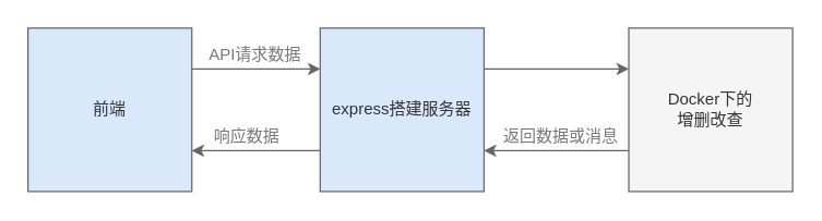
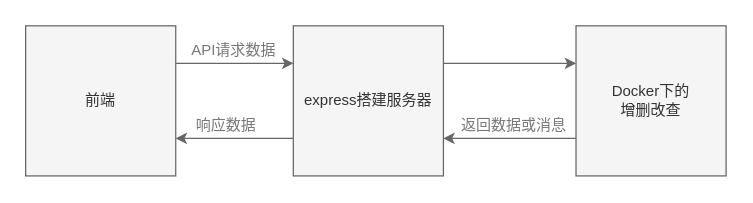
  <mxCell id="0" />
  <mxCell id="1" parent="0" />
- <mxCell id="2" value="express搭建服务器" style="rounded=0;whiteSpace=wrap;html=1;fillColor=#dae8fc;strokeColor=#666666;fontColor=#333333;" vertex="1" parent="1"><mxGeometry x="234" y="20" width="120" height="120" as="geometry" /></mxCell>
- <mxCell id="3" value="前端" style="rounded=0;whiteSpace=wrap;html=1;fillColor=#dae8fc;strokeColor=#666666;fontColor=#333333;" vertex="1" parent="1"><mxGeometry x="20" y="20" width="120" height="120" as="geometry" /></mxCell>
+ <mxCell id="2" value="express搭建服务器" style="rounded=0;whiteSpace=wrap;html=1;fillColor=#f5f5f5;strokeColor=#666666;fontColor=#333333;" vertex="1" parent="1"><mxGeometry x="234" y="20" width="120" height="120" as="geometry" /></mxCell>
+ <mxCell id="3" value="前端" style="rounded=0;whiteSpace=wrap;html=1;fillColor=#f5f5f5;strokeColor=#666666;fontColor=#333333;" vertex="1" parent="1"><mxGeometry x="20" y="20" width="120" height="120" as="geometry" /></mxCell>
  <mxCell id="4" value="&lt;font color=&quot;#787878&quot;&gt;API请求数据&lt;/font&gt;" style="text;html=1;align=center;verticalAlign=middle;resizable=0;points=[];autosize=1;" vertex="1" parent="1"><mxGeometry x="146" y="30" width="80" height="20" as="geometry" /></mxCell>
  <mxCell id="5" value="Docker下的&lt;br&gt;增删改查" style="rounded=0;whiteSpace=wrap;html=1;fillColor=#f5f5f5;strokeColor=#666666;fontColor=#333333;" vertex="1" parent="1"><mxGeometry x="460" y="20" width="120" height="120" as="geometry" /></mxCell>
  <mxCell id="6" style="edgeStyle=orthogonalEdgeStyle;rounded=0;orthogonalLoop=1;jettySize=auto;html=1;entryX=0;entryY=0.5;entryDx=0;entryDy=0;fillColor=#f5f5f5;strokeColor=#666666;" edge="1" parent="1"><mxGeometry relative="1" as="geometry"><mxPoint x="460" y="110" as="sourcePoint" /><mxPoint x="354" y="110" as="targetPoint" /></mxGeometry></mxCell>
  <mxCell id="7" style="edgeStyle=orthogonalEdgeStyle;rounded=0;orthogonalLoop=1;jettySize=auto;html=1;entryX=0;entryY=0.5;entryDx=0;entryDy=0;fillColor=#f5f5f5;strokeColor=#666666;" edge="1" parent="1"><mxGeometry relative="1" as="geometry"><mxPoint x="354" y="50" as="sourcePoint" /><mxPoint x="460" y="50" as="targetPoint" /></mxGeometry></mxCell>
  <mxCell id="8" value="&lt;font color=&quot;#787878&quot;&gt;返回数据或消息&lt;/font&gt;" style="text;html=1;align=center;verticalAlign=middle;resizable=0;points=[];autosize=1;" vertex="1" parent="1"><mxGeometry x="360" y="90" width="100" height="20" as="geometry" /></mxCell>
  <mxCell id="9" style="edgeStyle=orthogonalEdgeStyle;rounded=0;orthogonalLoop=1;jettySize=auto;html=1;entryX=0;entryY=0.5;entryDx=0;entryDy=0;fillColor=#f5f5f5;strokeColor=#666666;" edge="1" parent="1"><mxGeometry relative="1" as="geometry"><mxPoint x="234" y="110" as="sourcePoint" /><mxPoint x="140" y="110" as="targetPoint" /></mxGeometry></mxCell>
  <mxCell id="10" style="edgeStyle=orthogonalEdgeStyle;rounded=0;orthogonalLoop=1;jettySize=auto;html=1;entryX=0;entryY=0.5;entryDx=0;entryDy=0;fillColor=#f5f5f5;strokeColor=#666666;" edge="1" parent="1"><mxGeometry relative="1" as="geometry"><mxPoint x="140" y="50" as="sourcePoint" /><mxPoint x="234" y="50" as="targetPoint" /></mxGeometry></mxCell>
  <mxCell id="11" value="&lt;font color=&quot;#787878&quot;&gt;响应数据&lt;/font&gt;" style="text;html=1;align=center;verticalAlign=middle;resizable=0;points=[];autosize=1;" vertex="1" parent="1"><mxGeometry x="150" y="90" width="60" height="20" as="geometry" /></mxCell>
